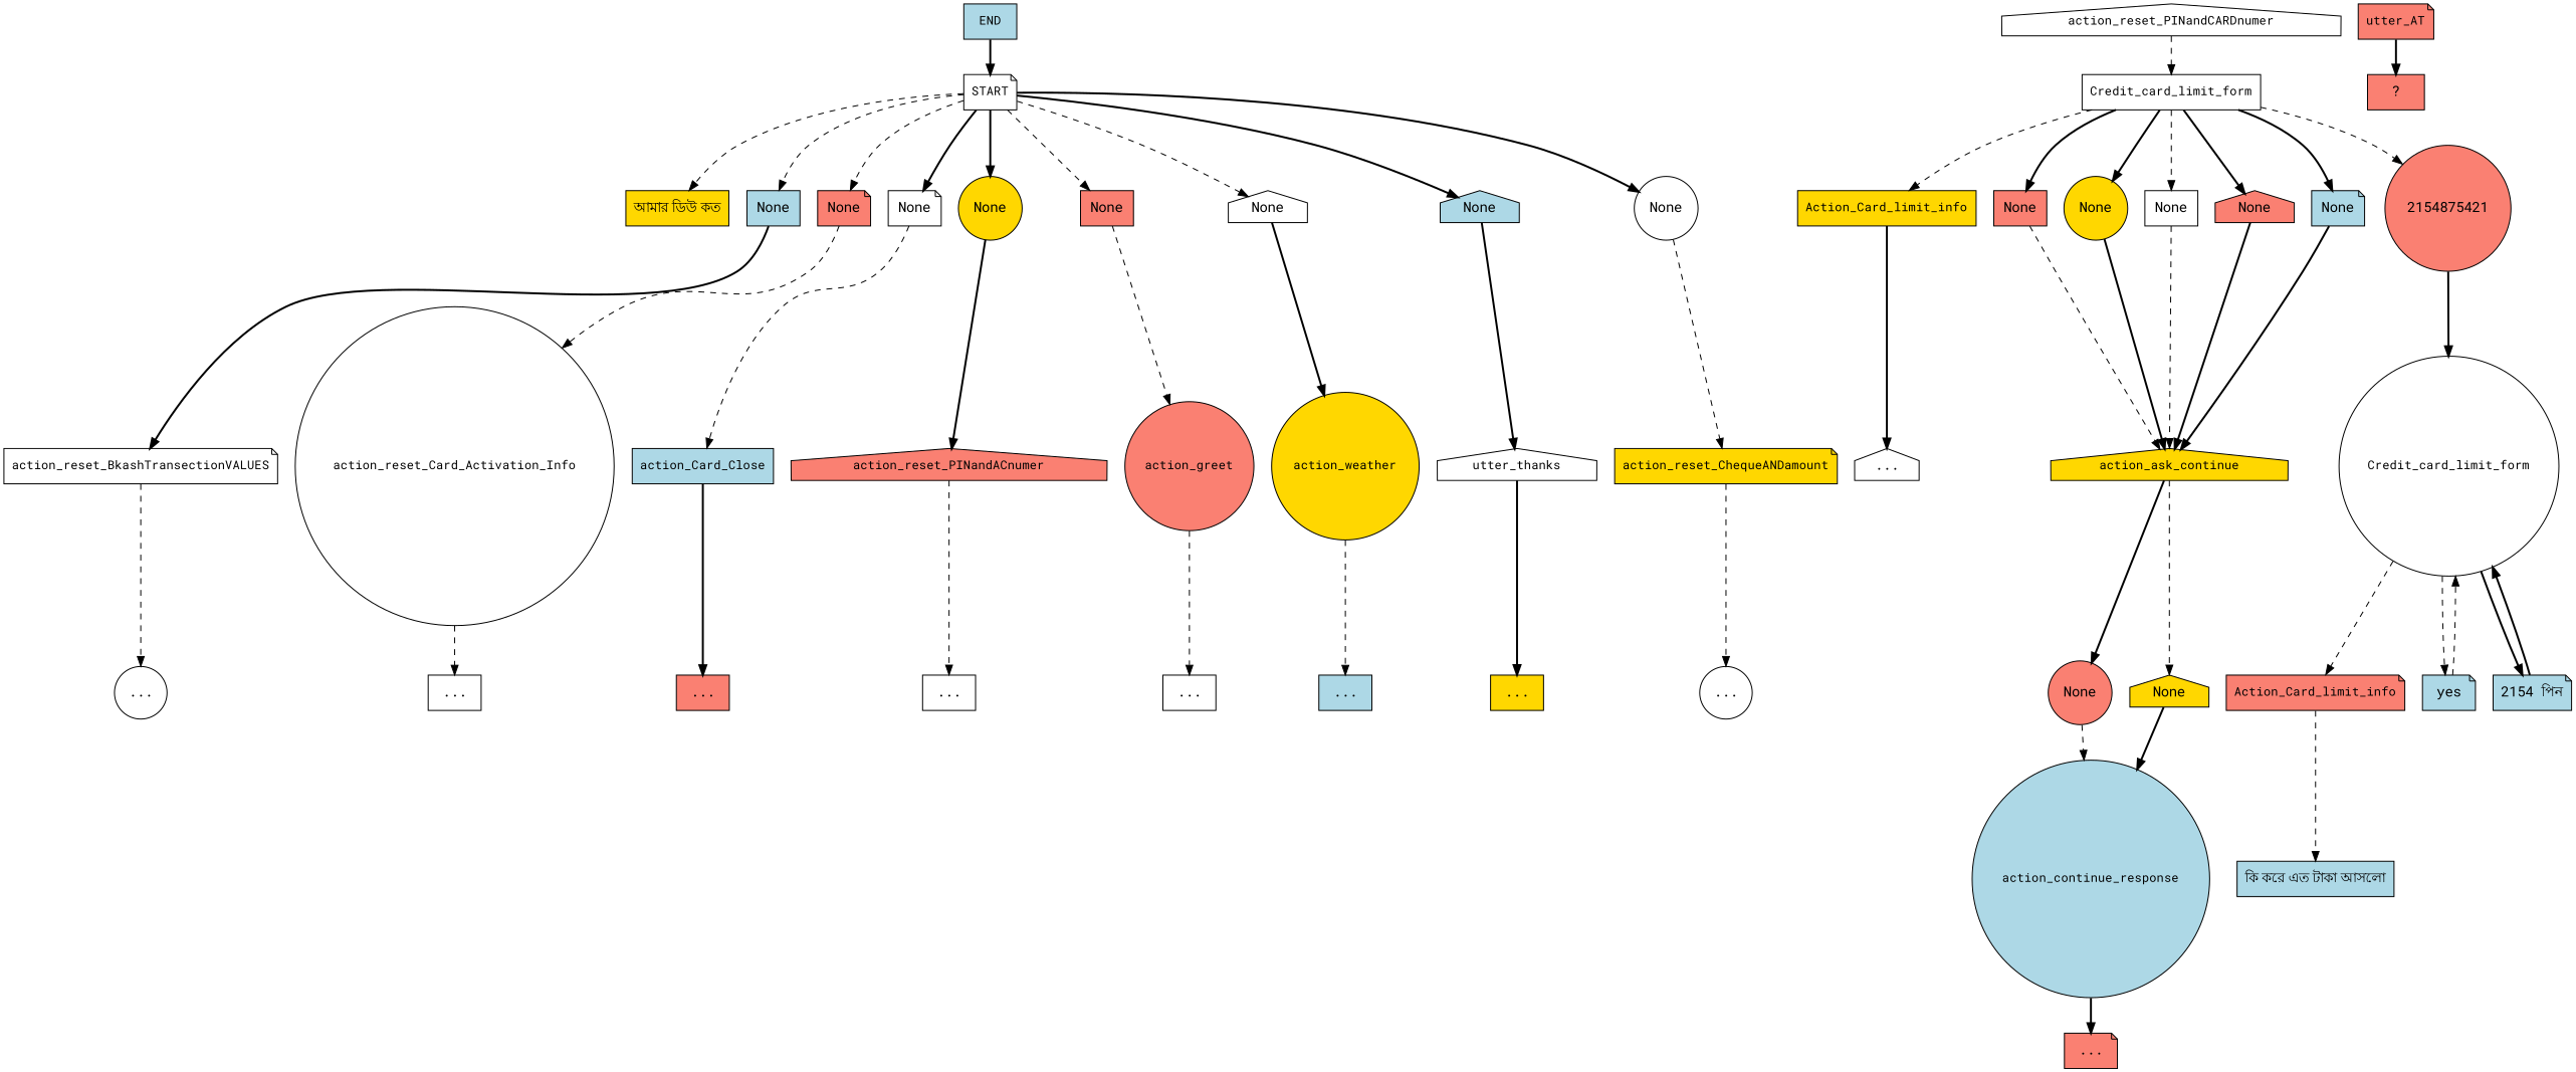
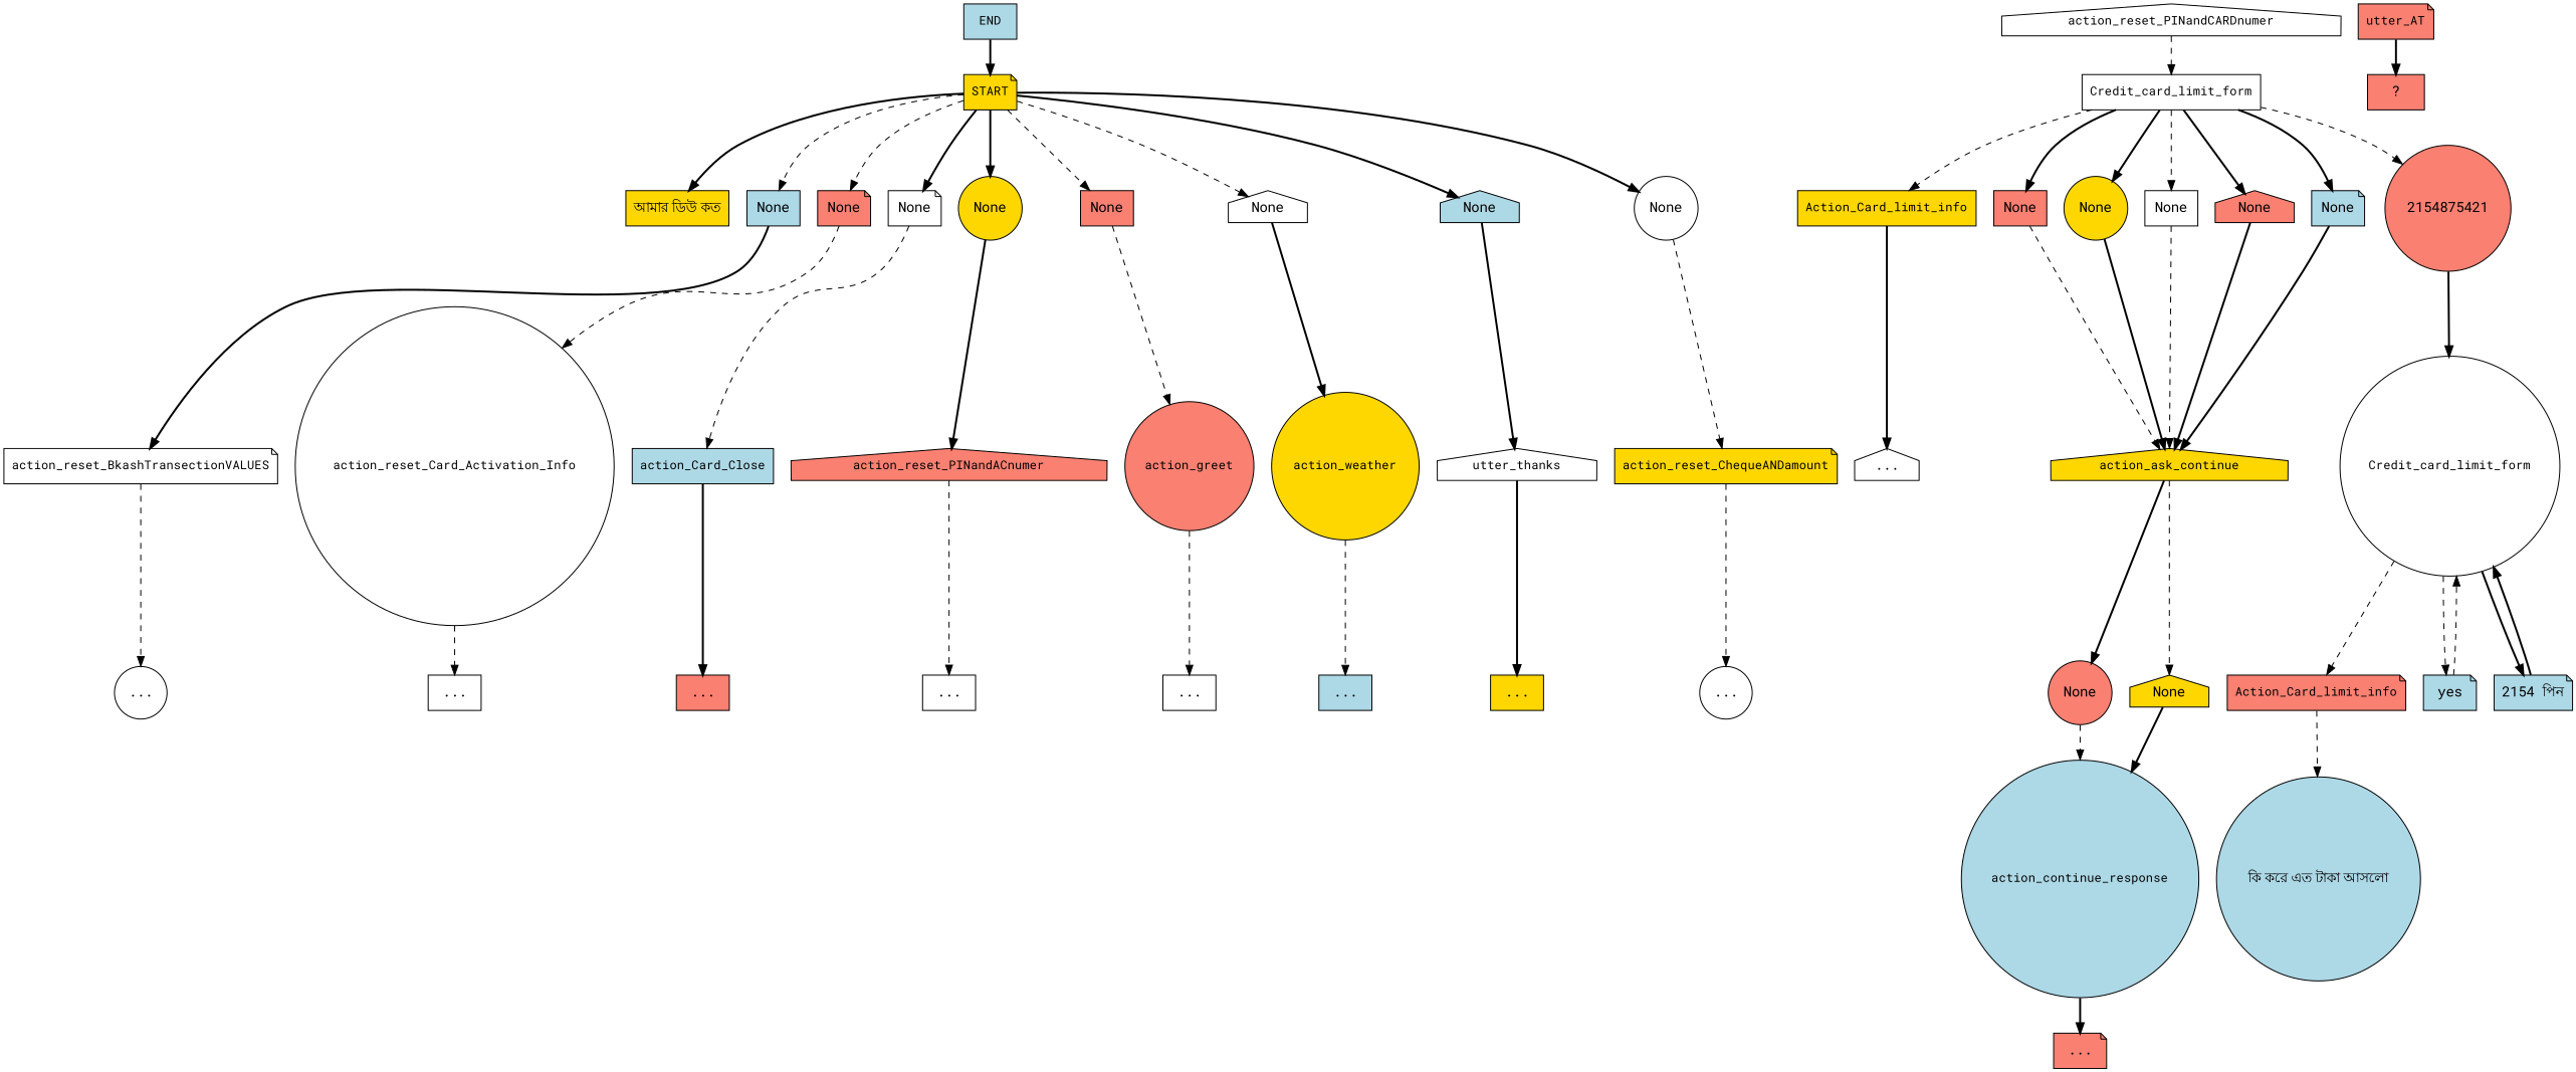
  digraph {
    fontname="Roboto Mono"
    node [fillcolor=white fontname="Roboto Mono" shape=box style=filled]
    edge [fontname="Roboto Mono" style=bold]
-   n1 [fontsize=12 label=START shape=note]
+   n1 [fillcolor=gold fontsize=12 label=START shape=note]
    n2 [fillcolor=gold label="আমার ডিউ কত"]
    n3 [fillcolor=lightblue label=None]
    n4 [fillcolor=salmon label=None shape=note]
    n5 [label=None shape=note]
    n6 [fillcolor=gold label=None shape=circle]
    n7 [fillcolor=salmon label=None]
    n8 [label=None shape=house]
    n9 [fillcolor=lightblue label=None shape=house]
    n10 [label=None shape=circle]
    n11 [fillcolor=lightblue fontsize=12 label=END]
    n12 [fontsize=12 label=action_reset_BkashTransectionVALUES shape=note]
    n13 [fontsize=12 label=action_reset_Card_Activation_Info shape=circle]
    n14 [fillcolor=lightblue fontsize=12 label=action_Card_Close]
    n15 [fillcolor=salmon fontsize=12 label=action_reset_PINandACnumer shape=house]
    n16 [fillcolor=salmon fontsize=12 label=action_greet shape=circle]
    n17 [fillcolor=gold fontsize=12 label=action_weather shape=circle]
    n18 [fontsize=12 label=utter_thanks shape=house]
    n19 [fillcolor=gold fontsize=12 label=action_reset_ChequeANDamount shape=note]
    n20 [fontsize=12 label=action_reset_PINandCARDnumer shape=house]
    n21 [fontsize=12 label=Credit_card_limit_form]
    n22 [fillcolor=gold fontsize=12 label=Action_Card_limit_info]
    n23 [fillcolor=salmon label=None]
    n24 [fillcolor=gold label=None shape=circle]
    n25 [label=None]
    n26 [fillcolor=salmon label=None shape=house]
    n27 [fillcolor=lightblue label=None shape=note]
    n28 [fillcolor=salmon label=2154875421 shape=circle]
    n29 [label="..." shape=house]
    n30 [fillcolor=gold fontsize=12 label=action_ask_continue shape=house]
    n31 [fontsize=12 label=Credit_card_limit_form shape=circle]
    n32 [fillcolor=salmon label=None shape=circle]
    n33 [fillcolor=gold label=None shape=house]
    n34 [fillcolor=lightblue fontsize=12 label=action_continue_response shape=circle]
    n35 [fillcolor=salmon label="..." shape=note]
    n36 [label="..." shape=circle]
    n37 [label="..."]
    n38 [fillcolor=salmon label="..."]
    n39 [label="..."]
    n40 [label="..."]
    n41 [fillcolor=lightblue label="..."]
    n42 [fillcolor=gold label="..."]
    n43 [label="..." shape=circle]
    n44 [fillcolor=salmon fontsize=12 label=Action_Card_limit_info shape=note]
    n45 [fillcolor=lightblue label=yes shape=note]
    n46 [fillcolor=lightblue label="2154 পিন" shape=note]
-   n47 [fillcolor=lightblue label="কি করে এত টাকা আসলো"]
+   n47 [fillcolor=lightblue label="কি করে এত টাকা আসলো" shape=circle]
    n48 [fillcolor=salmon fontsize=12 label=utter_AT shape=note]
    n49 [fillcolor=salmon label="  ?  "]
-   n1 -> n2 [style=dashed]
+   n1 -> n2
    n1 -> n3 [style=dashed]
    n1 -> n4 [style=dashed]
    n1 -> n5
    n1 -> n6
    n1 -> n7 [style=dashed]
    n1 -> n8 [style=dashed]
    n1 -> n9
    n1 -> n10
    n3 -> n12
    n4 -> n13 [style=dashed]
    n5 -> n14 [style=dashed]
    n6 -> n15
    n7 -> n16 [style=dashed]
    n8 -> n17
    n9 -> n18
    n10 -> n19 [style=dashed]
    n11 -> n1
    n12 -> n36 [style=dashed]
    n13 -> n37 [style=dashed]
    n14 -> n38
    n15 -> n39 [style=dashed]
    n16 -> n40 [style=dashed]
    n17 -> n41 [style=dashed]
    n18 -> n42
    n19 -> n43 [style=dashed]
    n20 -> n21 [style=dashed]
    n21 -> n22 [style=dashed]
    n21 -> n23
    n21 -> n24
    n21 -> n25 [style=dashed]
    n21 -> n26
    n21 -> n27
    n21 -> n28 [style=dashed]
    n22 -> n29
    n23 -> n30 [style=dashed]
    n24 -> n30
    n25 -> n30 [style=dashed]
    n26 -> n30
    n27 -> n30
    n28 -> n31
    n30 -> n32
    n30 -> n33 [style=dashed]
    n31 -> n44 [style=dashed]
    n31 -> n45 [style=dashed]
    n31 -> n46
    n32 -> n34 [style=dashed]
    n33 -> n34
    n34 -> n35
    n44 -> n47 [style=dashed]
    n45 -> n31 [style=dashed]
    n46 -> n31
    n48 -> n49
  }
